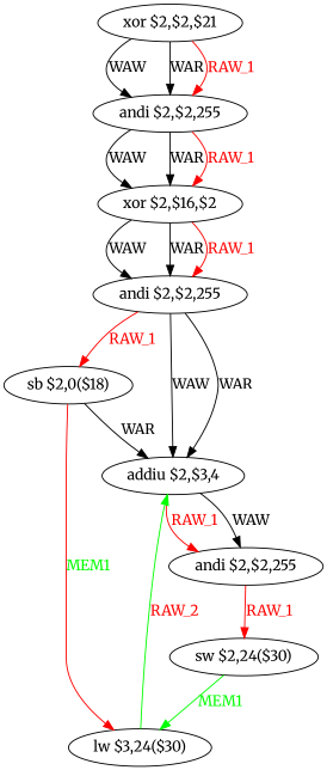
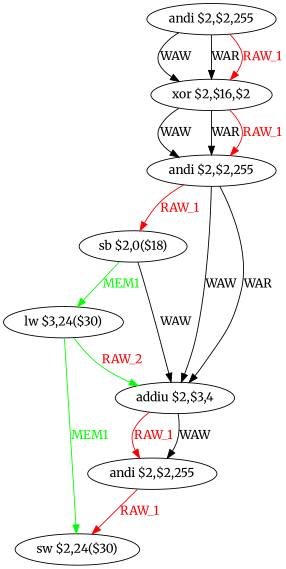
  digraph {
    fontname=Merriweather
    node [fontname=Merriweather shape=ellipse]
    edge [fontname=Merriweather]
-   n1 [label="xor $2,$2,$21"]
    n2 [label="andi $2,$2,255"]
    n3 [label="xor $2,$16,$2"]
    n4 [label="andi $2,$2,255"]
    n5 [label="sb $2,0($18)"]
    n6 [label="addiu $2,$3,4"]
    n7 [label="lw $3,24($30)"]
    n8 [label="andi $2,$2,255"]
    n9 [label="sw $2,24($30)"]
-   n1 -> n2 [label=WAW]
-   n1 -> n2 [label=WAR]
-   n1 -> n2 [color=red fontcolor=red label=RAW_1]
    n2 -> n3 [label=WAW]
    n2 -> n3 [label=WAR]
    n2 -> n3 [color=red fontcolor=red label=RAW_1]
    n3 -> n4 [label=WAW]
    n3 -> n4 [label=WAR]
    n3 -> n4 [color=red fontcolor=red label=RAW_1]
    n4 -> n5 [color=red fontcolor=red label=RAW_1]
    n4 -> n6 [label=WAW]
    n4 -> n6 [label=WAR]
-   n5 -> n6 [label=WAR]
-   n5 -> n7 [color=red fontcolor=green label=MEM1]
+   n5 -> n6 [label=WAW]
+   n5 -> n7 [color=green fontcolor=green label=MEM1]
    n6 -> n8 [label=WAW]
    n6 -> n8 [color=red fontcolor=red label=RAW_1]
    n7 -> n6 [color=green fontcolor=red label=RAW_2]
-   n9 -> n7 [color=green fontcolor=green label=MEM1]
+   n7 -> n9 [color=green fontcolor=green label=MEM1]
    n8 -> n9 [color=red fontcolor=red label=RAW_1]
  }
